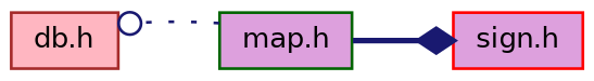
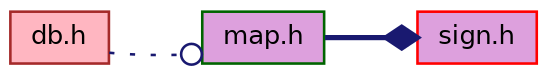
  digraph {
    rankdir=LR
    node [fillcolor=plum fontname=Helvetica fontsize=10 shape=record style=filled]
    edge [color=midnightblue fontname=Helvetica fontsize=10 labelfontname=Helvetica labelfontsize=10]
    n1 [color=brown fillcolor=lightpink fontcolor=black height=0.2 label="db.h" width=0.4]
    n2 [color=darkgreen height=0.2 label="map.h" width=0.4]
    n3 [color=red height=0.2 label="sign.h" width=0.4]
-   n2 -> n1 [arrowhead=odot style=dotted]
+   n1 -> n2 [arrowhead=odot style=dotted]
    n2 -> n3 [arrowhead=diamond style=bold]
  }
